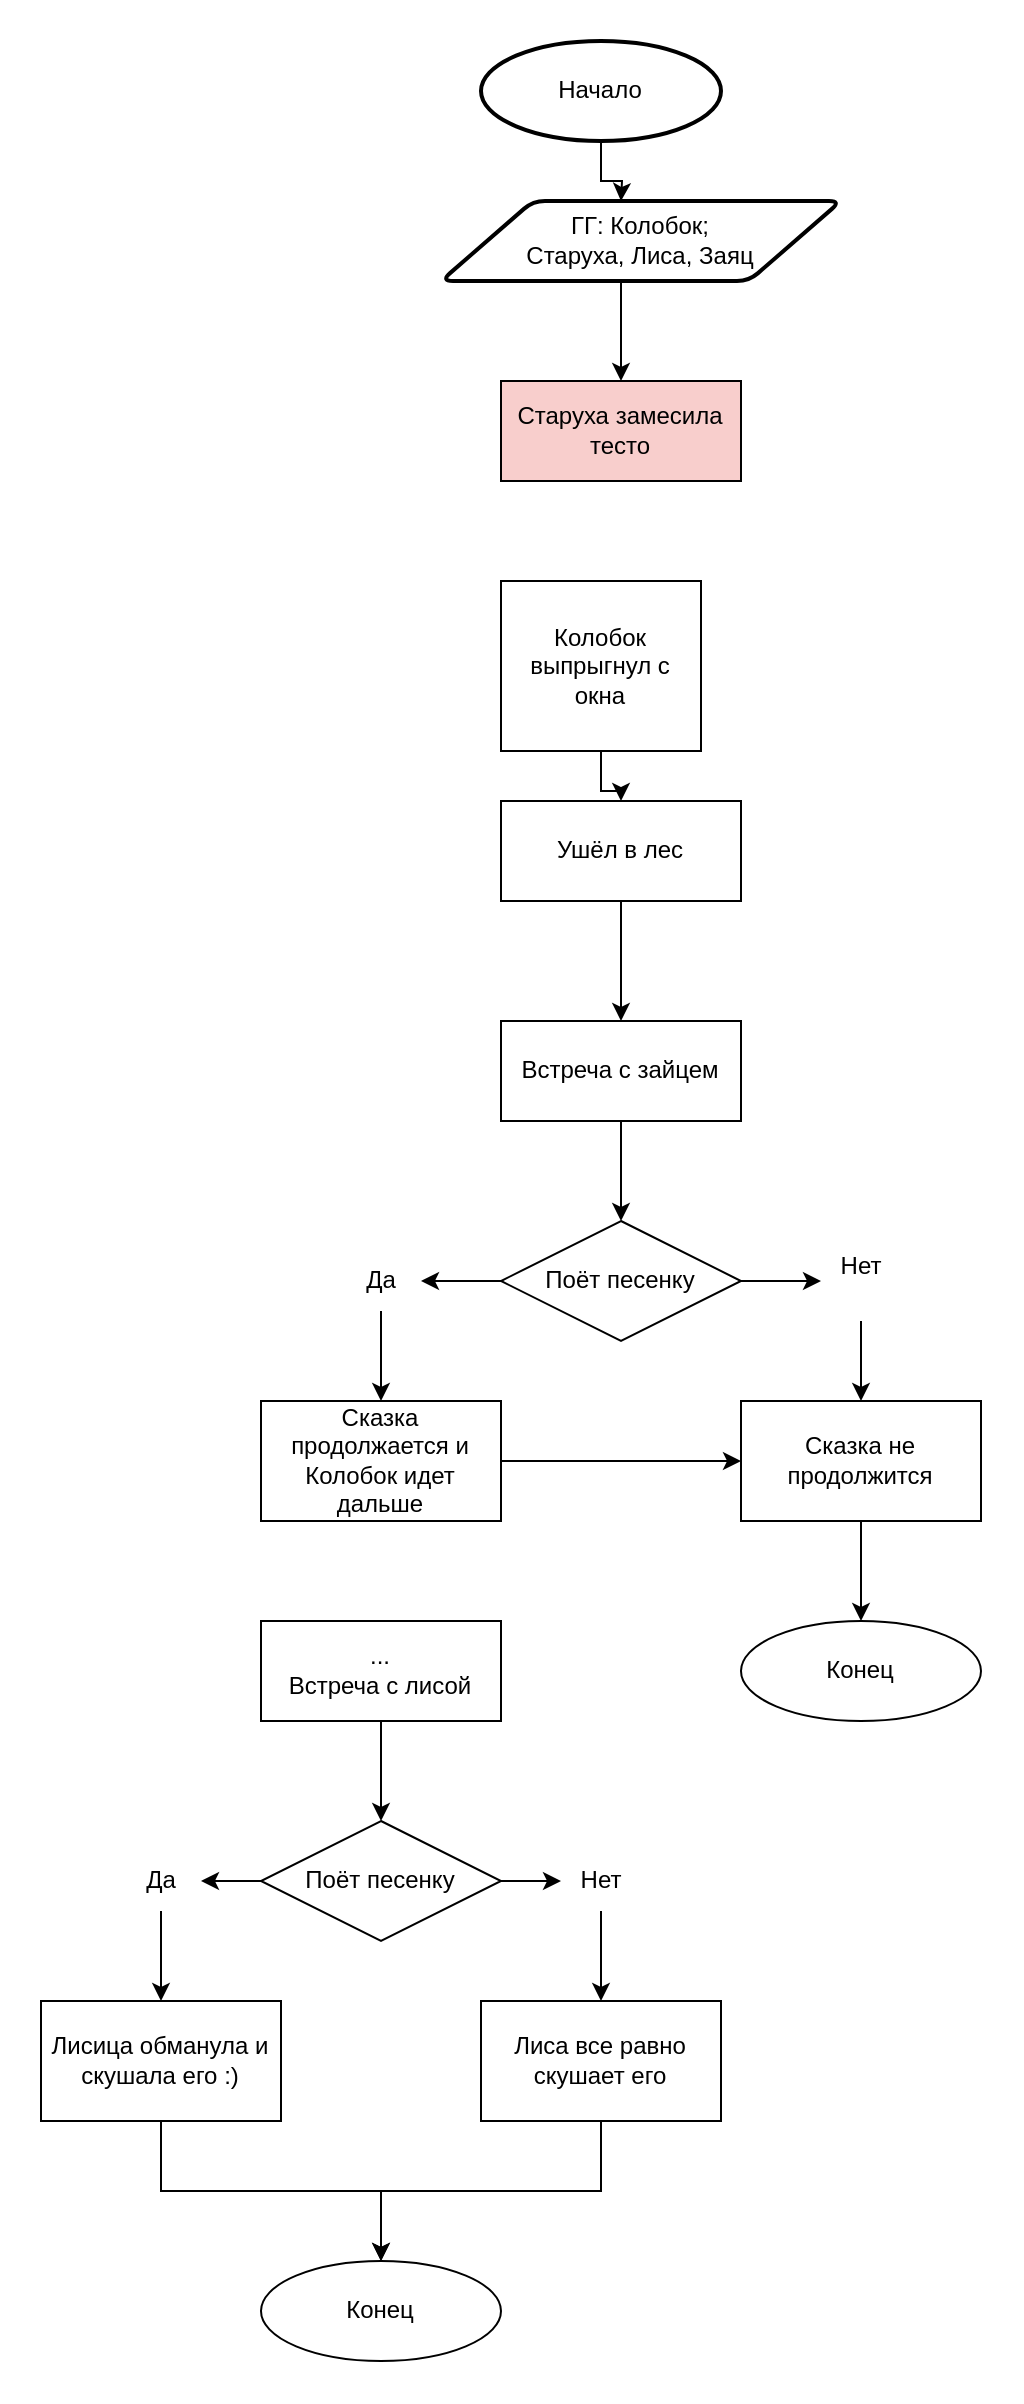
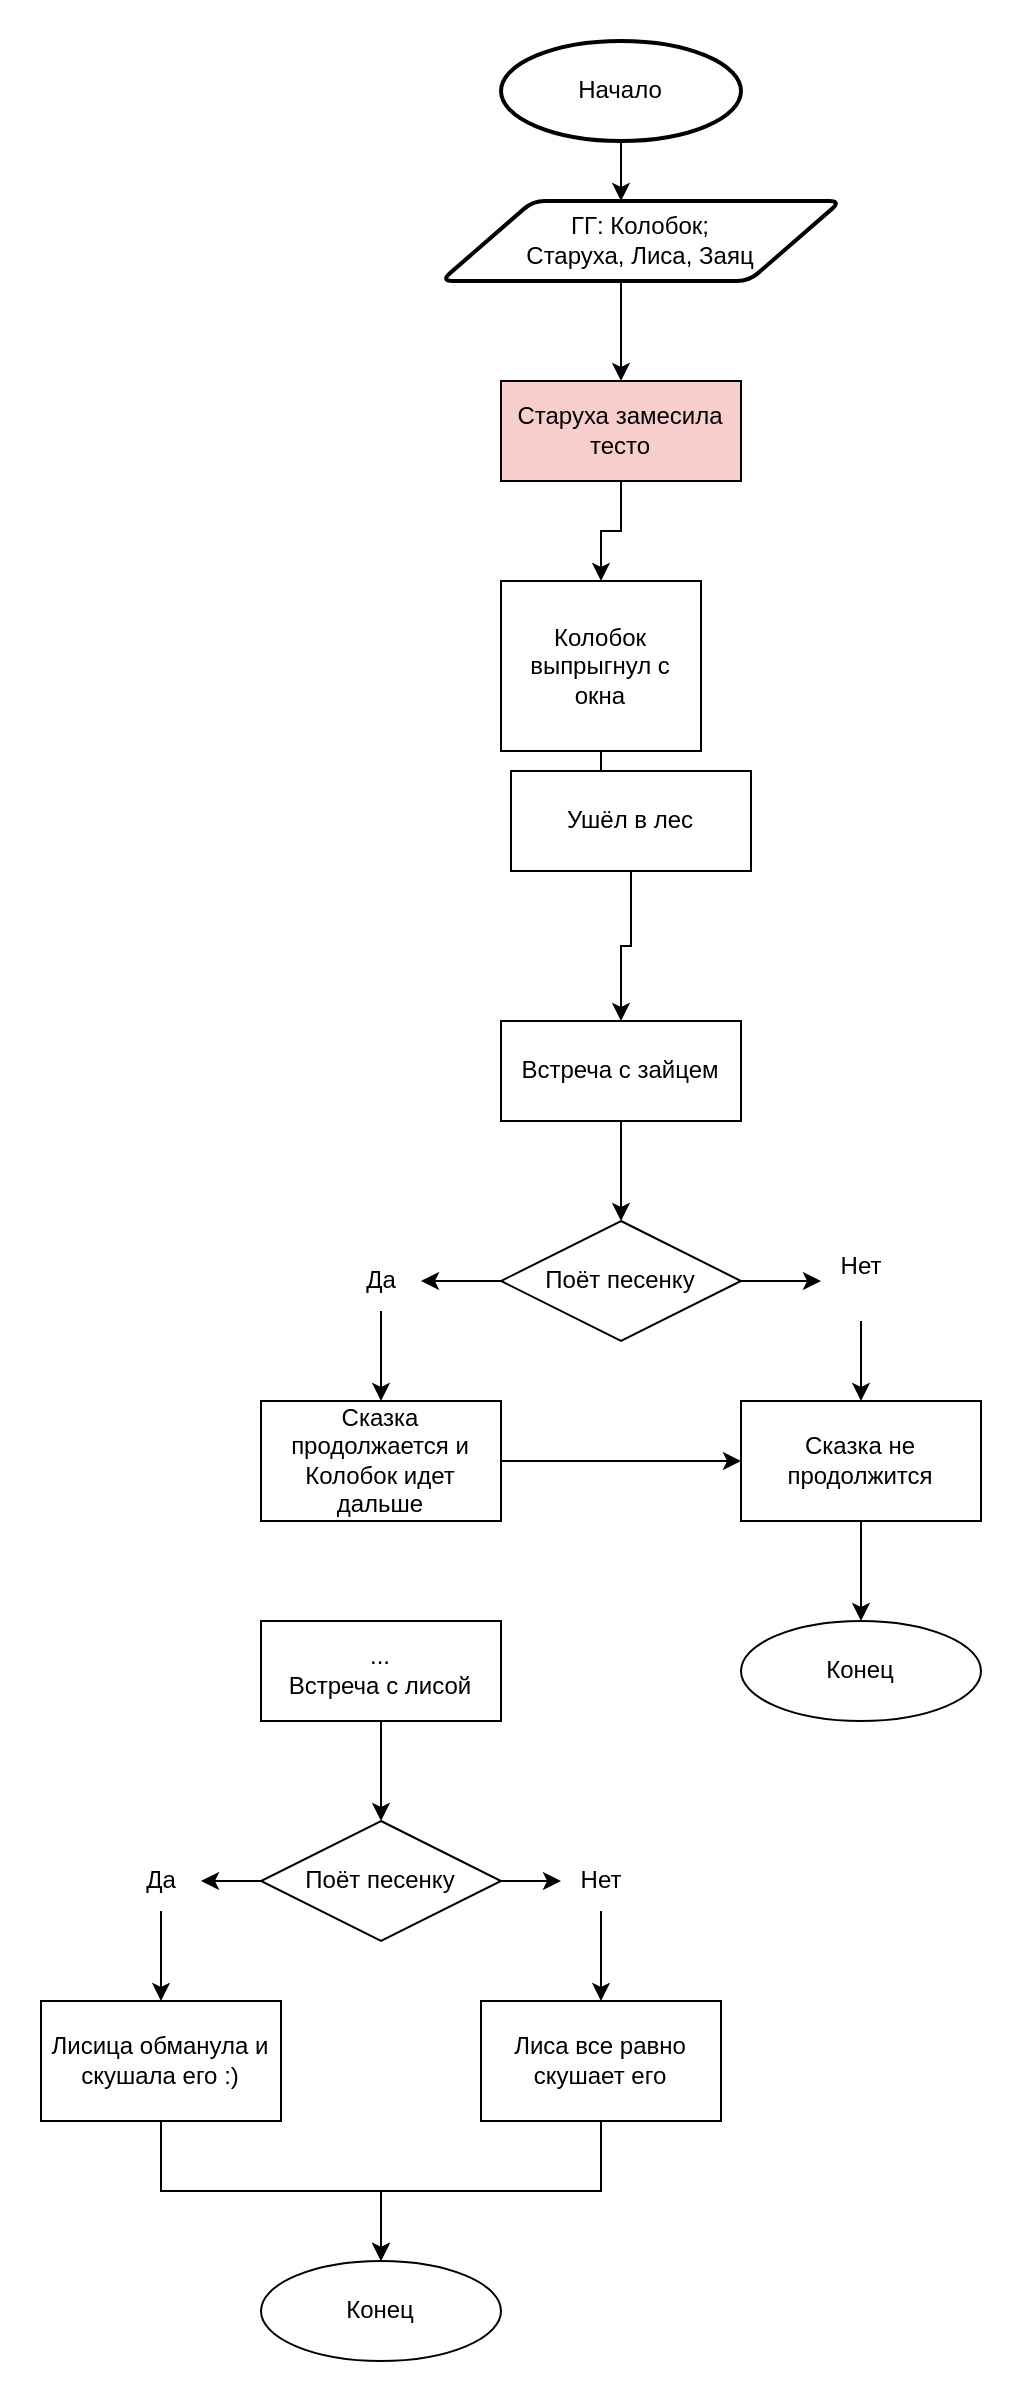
  <mxCell id="0" />
  <mxCell id="1" parent="0" />
  <mxCell id="2" value="" style="edgeStyle=orthogonalEdgeStyle;rounded=0;orthogonalLoop=1;jettySize=auto;html=1;" edge="1" parent="1"><mxGeometry relative="1" as="geometry"><mxPoint x="310" y="140" as="sourcePoint" /><mxPoint x="310" y="190" as="targetPoint" /></mxGeometry></mxCell>
  <mxCell id="3" value="" style="edgeStyle=orthogonalEdgeStyle;rounded=0;orthogonalLoop=1;jettySize=auto;html=1;" edge="1" parent="1" source="4"><mxGeometry relative="1" as="geometry"><mxPoint x="310" y="100" as="targetPoint" /></mxGeometry></mxCell>
- <mxCell id="4" value="Начало" style="strokeWidth=2;html=1;shape=mxgraph.flowchart.start_1;whiteSpace=wrap;" vertex="1" parent="1"><mxGeometry x="240" y="20" width="120" height="50" as="geometry" /></mxCell>
+ <mxCell id="4" value="Начало" style="strokeWidth=2;html=1;shape=mxgraph.flowchart.start_1;whiteSpace=wrap;" vertex="1" parent="1"><mxGeometry x="250" width="120" height="50" as="geometry" y="20" /></mxCell>
  <mxCell id="5" value="ГГ: Колобок;&lt;div&gt;Старуха, Лиса, Заяц&lt;/div&gt;" style="shape=parallelogram;html=1;strokeWidth=2;perimeter=parallelogramPerimeter;whiteSpace=wrap;rounded=1;arcSize=12;size=0.23;" vertex="1" parent="1"><mxGeometry x="220" y="100" width="200" height="40" as="geometry" /></mxCell>
+ <mxCell id="6" value="" style="edgeStyle=orthogonalEdgeStyle;rounded=0;orthogonalLoop=1;jettySize=auto;html=1;" edge="1" parent="1" source="7" target="9"><mxGeometry relative="1" as="geometry" /></mxCell>
  <mxCell id="7" value="Старуха замесила тесто" style="rounded=0;whiteSpace=wrap;html=1;fillColor=#f8cecc;" vertex="1" parent="1"><mxGeometry x="250" y="190" width="120" height="50" as="geometry" /></mxCell>
  <mxCell id="8" value="" style="edgeStyle=orthogonalEdgeStyle;rounded=0;orthogonalLoop=1;jettySize=auto;html=1;" edge="1" parent="1" source="9" target="13"><mxGeometry relative="1" as="geometry" /></mxCell>
  <mxCell id="9" value="Колобок выпрыгнул с окна" style="rounded=0;whiteSpace=wrap;html=1;" vertex="1" parent="1"><mxGeometry x="250" y="290" width="100" height="85" as="geometry" /></mxCell>
  <mxCell id="10" value="" style="edgeStyle=orthogonalEdgeStyle;rounded=0;orthogonalLoop=1;jettySize=auto;html=1;" edge="1" parent="1" source="11" target="16"><mxGeometry relative="1" as="geometry" /></mxCell>
  <mxCell id="11" value="Встреча с зайцем" style="rounded=0;whiteSpace=wrap;html=1;" vertex="1" parent="1"><mxGeometry x="250" y="510" width="120" height="50" as="geometry" /></mxCell>
  <mxCell id="12" value="" style="edgeStyle=orthogonalEdgeStyle;rounded=0;orthogonalLoop=1;jettySize=auto;html=1;" edge="1" parent="1" source="13" target="11"><mxGeometry relative="1" as="geometry" /></mxCell>
- <mxCell id="13" value="Ушёл в лес" style="rounded=0;whiteSpace=wrap;html=1;" vertex="1" parent="1"><mxGeometry x="250" y="400" width="120" height="50" as="geometry" /></mxCell>
+ <mxCell id="13" value="Ушёл в лес" style="rounded=0;whiteSpace=wrap;html=1;" vertex="1" parent="1"><mxGeometry x="255" y="385" width="120" height="50" as="geometry" /></mxCell>
  <mxCell id="14" value="" style="edgeStyle=orthogonalEdgeStyle;rounded=0;orthogonalLoop=1;jettySize=auto;html=1;" edge="1" parent="1" source="16" target="18"><mxGeometry relative="1" as="geometry" /></mxCell>
  <mxCell id="15" value="" style="edgeStyle=orthogonalEdgeStyle;rounded=0;orthogonalLoop=1;jettySize=auto;html=1;" edge="1" parent="1" source="16" target="22"><mxGeometry relative="1" as="geometry" /></mxCell>
  <mxCell id="16" value="Поёт песенку" style="rhombus;whiteSpace=wrap;html=1;" vertex="1" parent="1"><mxGeometry x="250" y="610" width="120" height="60" as="geometry" /></mxCell>
  <mxCell id="17" value="" style="edgeStyle=orthogonalEdgeStyle;rounded=0;orthogonalLoop=1;jettySize=auto;html=1;" edge="1" parent="1" source="18" target="20"><mxGeometry relative="1" as="geometry" /></mxCell>
  <mxCell id="18" value="Да" style="text;html=1;align=center;verticalAlign=middle;resizable=0;points=[];autosize=1;strokeColor=none;fillColor=none;" vertex="1" parent="1"><mxGeometry x="170" y="625" width="40" height="30" as="geometry" /></mxCell>
  <mxCell id="19" value="" style="edgeStyle=orthogonalEdgeStyle;rounded=0;orthogonalLoop=1;jettySize=auto;html=1;" edge="1" parent="1" source="20" target="24"><mxGeometry relative="1" as="geometry" /></mxCell>
  <mxCell id="20" value="Сказка продолжается и Колобок идет дальше" style="rounded=0;whiteSpace=wrap;html=1;" vertex="1" parent="1"><mxGeometry x="130" y="700" width="120" height="60" as="geometry" /></mxCell>
  <mxCell id="21" value="" style="edgeStyle=orthogonalEdgeStyle;rounded=0;orthogonalLoop=1;jettySize=auto;html=1;" edge="1" parent="1" source="22" target="24"><mxGeometry relative="1" as="geometry" /></mxCell>
  <mxCell id="22" value="Нет&lt;div&gt;&lt;br&gt;&lt;/div&gt;" style="text;html=1;align=center;verticalAlign=middle;resizable=0;points=[];autosize=1;strokeColor=none;fillColor=none;" vertex="1" parent="1"><mxGeometry x="410" y="620" width="40" height="40" as="geometry" /></mxCell>
  <mxCell id="23" value="" style="edgeStyle=orthogonalEdgeStyle;rounded=0;orthogonalLoop=1;jettySize=auto;html=1;" edge="1" parent="1" source="24" target="25"><mxGeometry relative="1" as="geometry" /></mxCell>
  <mxCell id="24" value="Сказка не продолжится" style="rounded=0;whiteSpace=wrap;html=1;" vertex="1" parent="1"><mxGeometry x="370" y="700" width="120" height="60" as="geometry" /></mxCell>
  <mxCell id="25" value="Конец" style="ellipse;whiteSpace=wrap;html=1;" vertex="1" parent="1"><mxGeometry x="370" y="810" width="120" height="50" as="geometry" /></mxCell>
  <mxCell id="26" value="" style="edgeStyle=orthogonalEdgeStyle;rounded=0;orthogonalLoop=1;jettySize=auto;html=1;" edge="1" parent="1" source="27" target="30"><mxGeometry relative="1" as="geometry" /></mxCell>
  <mxCell id="27" value="...&lt;div&gt;Встреча с лисой&lt;/div&gt;" style="rounded=0;whiteSpace=wrap;html=1;" vertex="1" parent="1"><mxGeometry x="130" y="810" width="120" height="50" as="geometry" /></mxCell>
  <mxCell id="28" value="" style="edgeStyle=orthogonalEdgeStyle;rounded=0;orthogonalLoop=1;jettySize=auto;html=1;" edge="1" parent="1" source="30" target="34"><mxGeometry relative="1" as="geometry" /></mxCell>
  <mxCell id="29" value="" style="edgeStyle=orthogonalEdgeStyle;rounded=0;orthogonalLoop=1;jettySize=auto;html=1;" edge="1" parent="1" source="30" target="32"><mxGeometry relative="1" as="geometry" /></mxCell>
  <mxCell id="30" value="Поёт песенку" style="rhombus;whiteSpace=wrap;html=1;" vertex="1" parent="1"><mxGeometry x="130" y="910" width="120" height="60" as="geometry" /></mxCell>
  <mxCell id="31" value="" style="edgeStyle=orthogonalEdgeStyle;rounded=0;orthogonalLoop=1;jettySize=auto;html=1;" edge="1" parent="1" source="32" target="38"><mxGeometry relative="1" as="geometry" /></mxCell>
  <mxCell id="32" value="Нет" style="text;html=1;align=center;verticalAlign=middle;resizable=0;points=[];autosize=1;strokeColor=none;fillColor=none;" vertex="1" parent="1"><mxGeometry x="280" y="925" width="40" height="30" as="geometry" /></mxCell>
  <mxCell id="33" value="" style="edgeStyle=orthogonalEdgeStyle;rounded=0;orthogonalLoop=1;jettySize=auto;html=1;" edge="1" parent="1" source="34" target="36"><mxGeometry relative="1" as="geometry" /></mxCell>
  <mxCell id="34" value="Да" style="text;html=1;align=center;verticalAlign=middle;resizable=0;points=[];autosize=1;strokeColor=none;fillColor=none;" vertex="1" parent="1"><mxGeometry x="60" y="925" width="40" height="30" as="geometry" /></mxCell>
  <mxCell id="35" value="" style="edgeStyle=orthogonalEdgeStyle;rounded=0;orthogonalLoop=1;jettySize=auto;html=1;" edge="1" parent="1" source="36" target="39"><mxGeometry relative="1" as="geometry" /></mxCell>
  <mxCell id="36" value="Лисица обманула и скушала его :)" style="rounded=0;whiteSpace=wrap;html=1;" vertex="1" parent="1"><mxGeometry x="20" y="1000" width="120" height="60" as="geometry" /></mxCell>
  <mxCell id="37" value="" style="edgeStyle=orthogonalEdgeStyle;rounded=0;orthogonalLoop=1;jettySize=auto;html=1;" edge="1" parent="1" source="38" target="39"><mxGeometry relative="1" as="geometry" /></mxCell>
  <mxCell id="38" value="Лиса все равно скушает его" style="rounded=0;whiteSpace=wrap;html=1;" vertex="1" parent="1"><mxGeometry x="240" y="1000" width="120" height="60" as="geometry" /></mxCell>
  <mxCell id="39" value="Конец" style="ellipse;whiteSpace=wrap;html=1;" vertex="1" parent="1"><mxGeometry x="130" y="1130" width="120" height="50" as="geometry" /></mxCell>
